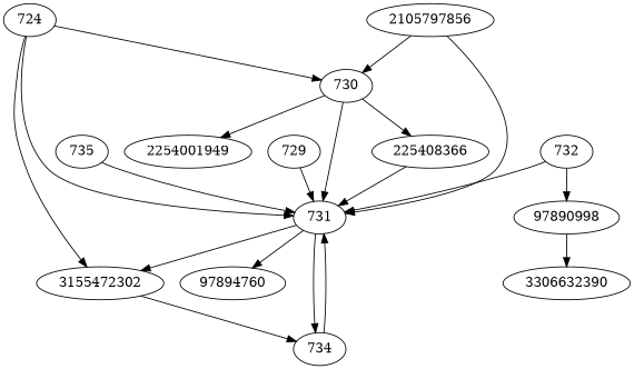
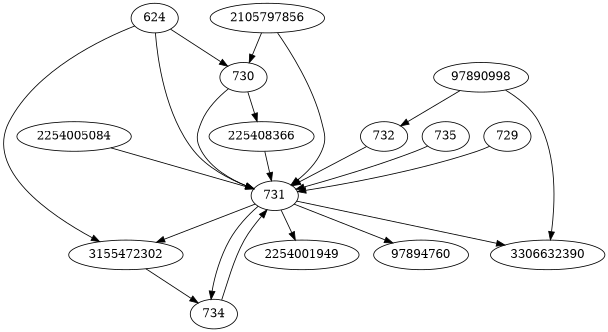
  strict digraph {
+   2254005084
    731
    2254001949
    97894760
    3155472302
    734
    3306632390
    735
    730
    n10 [label=225408366]
    n11 [label=2105797856]
-   724
+   724 [label=624]
    97890998
    732
    729
-   730 -> 2254001949
+   2254005084 -> 731
+   731 -> 2254001949
    731 -> 97894760
    731 -> 3155472302
    731 -> 734
+   731 -> 3306632390
    3155472302 -> 734
    734 -> 731
    735 -> 731
    730 -> 731
    730 -> n10
    n10 -> 731
    n11 -> 731
    n11 -> 730
    724 -> 731
    724 -> 3155472302
    724 -> 730
    97890998 -> 3306632390
-   732 -> 97890998
+   97890998 -> 732
    732 -> 731
    729 -> 731
  }
